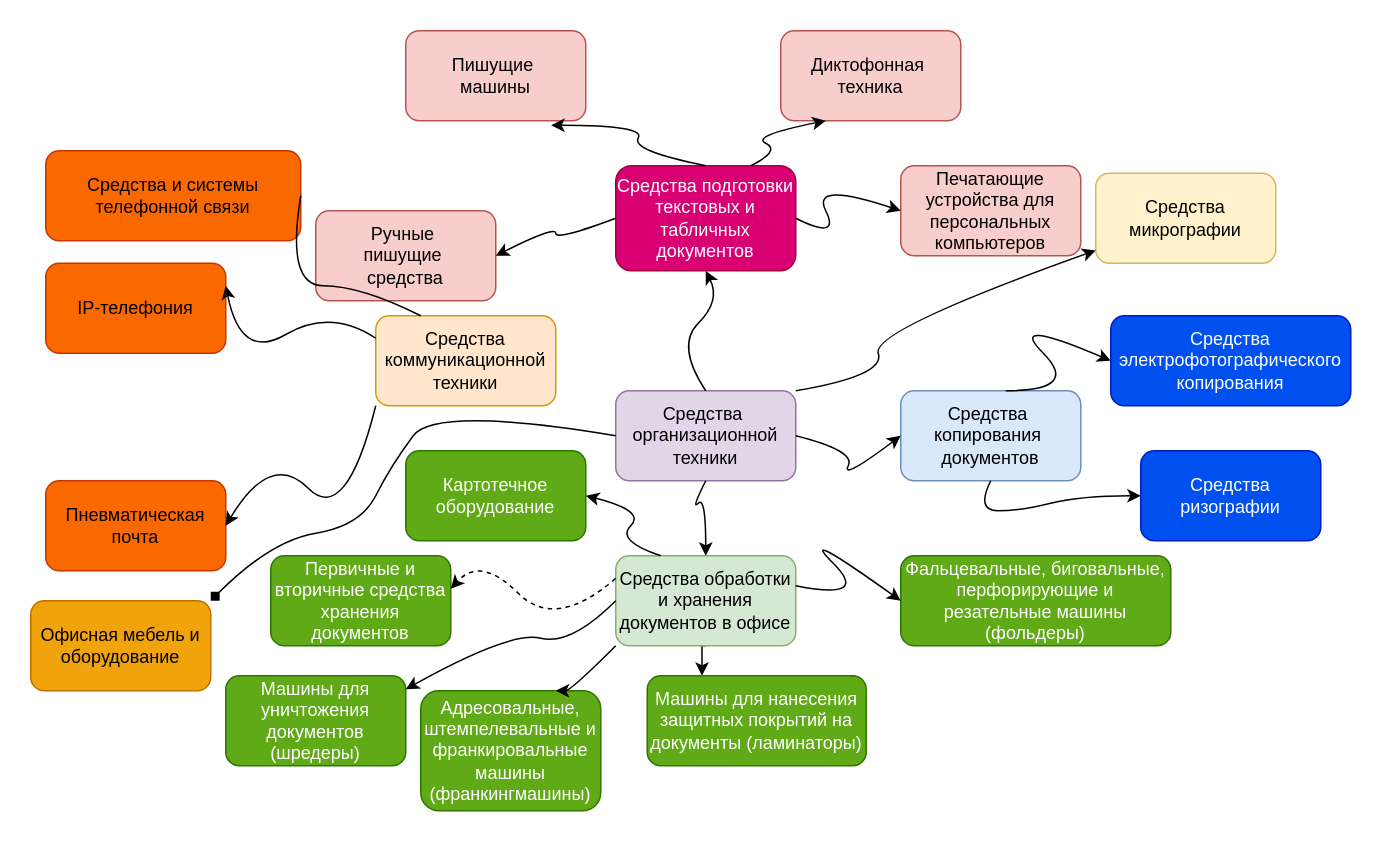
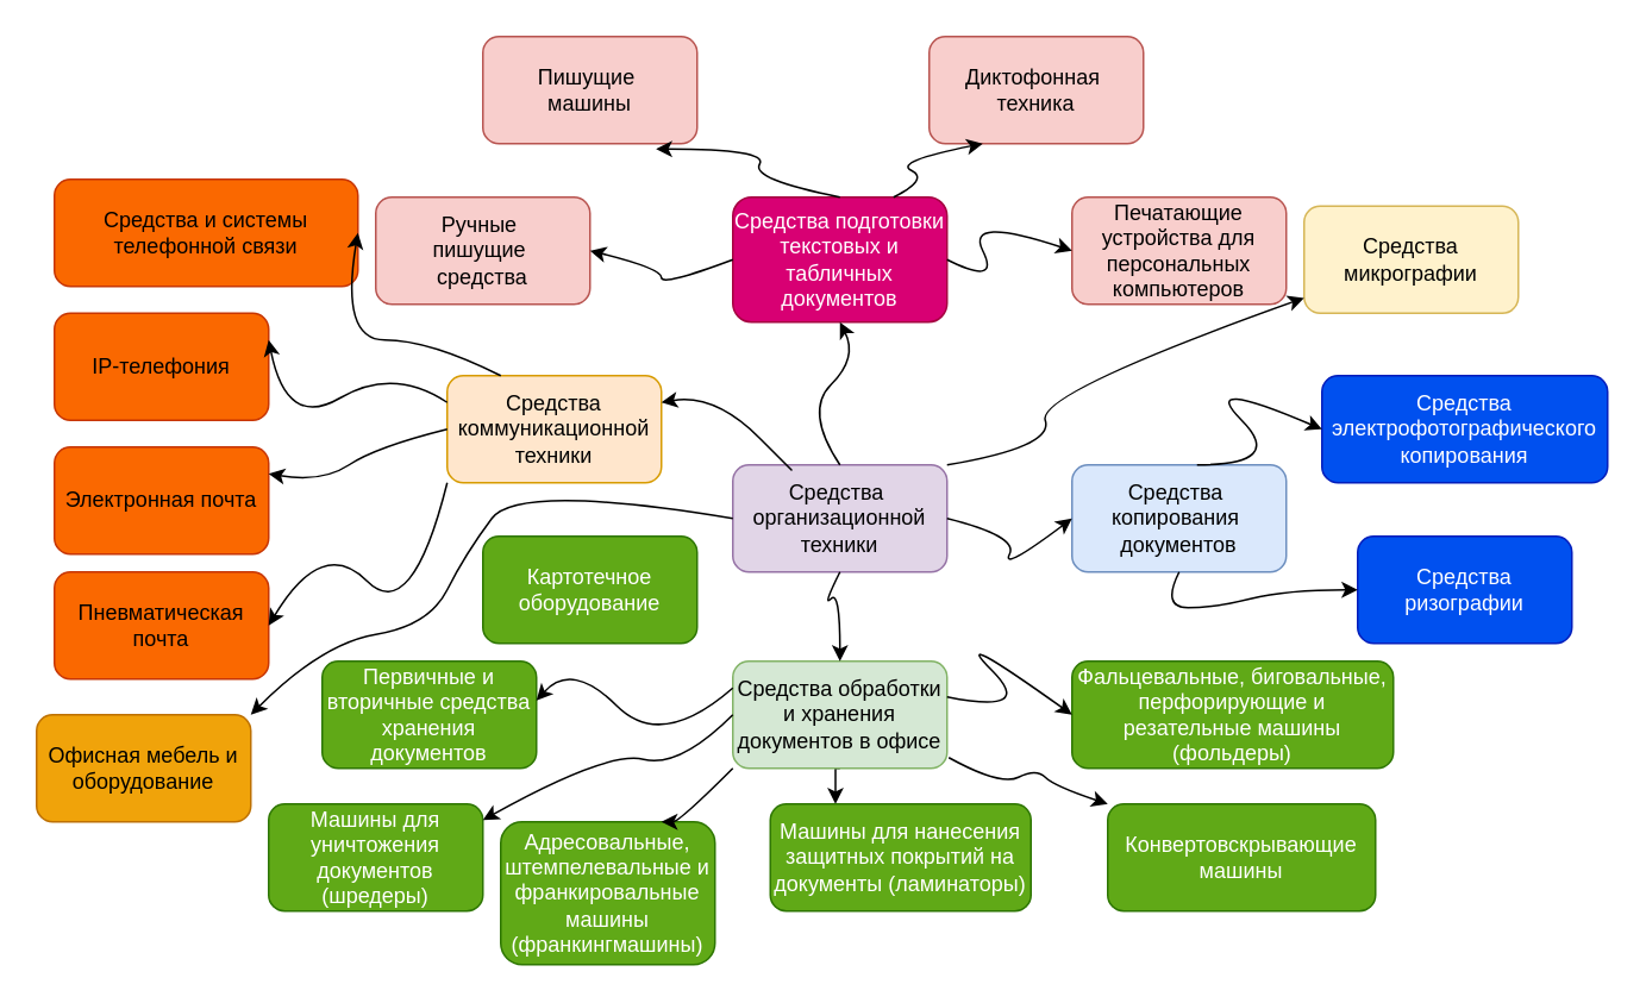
  <mxCell id="0" />
  <mxCell id="1" parent="0" />
  <mxCell id="2" value="Средства&amp;nbsp;&lt;br&gt;организационной&lt;br&gt;техники" style="rounded=1;whiteSpace=wrap;html=1;fillColor=#e1d5e7;strokeColor=#9673a6;" vertex="1" parent="1"><mxGeometry x="410" y="260" width="120" height="60" as="geometry" /></mxCell>
  <mxCell id="3" value="Средства подготовки текстовых и табличных документов" style="rounded=1;whiteSpace=wrap;html=1;fillColor=#d80073;strokeColor=#A50040;fontColor=#ffffff;" vertex="1" parent="1"><mxGeometry x="410" y="110" width="120" height="70" as="geometry" /></mxCell>
- <mxCell id="4" value="Ручные&amp;nbsp;&lt;br&gt;пишущие&amp;nbsp;&lt;br&gt;средства" style="rounded=1;whiteSpace=wrap;html=1;fillColor=#f8cecc;strokeColor=#b85450;" vertex="1" parent="1"><mxGeometry x="210" y="140" width="120" height="60" as="geometry" /></mxCell>
+ <mxCell id="4" value="Ручные&amp;nbsp;&lt;br&gt;пишущие&amp;nbsp;&lt;br&gt;средства" style="rounded=1;whiteSpace=wrap;html=1;fillColor=#f8cecc;strokeColor=#b85450;" vertex="1" parent="1"><mxGeometry x="210" y="110" width="120" height="60" as="geometry" /></mxCell>
  <mxCell id="5" value="Пишущие&amp;nbsp;&lt;br&gt;машины" style="rounded=1;whiteSpace=wrap;html=1;fillColor=#f8cecc;strokeColor=#b85450;" vertex="1" parent="1"><mxGeometry x="270" y="20" width="120" height="60" as="geometry" /></mxCell>
  <mxCell id="6" value="Диктофонная&amp;nbsp;&lt;br&gt;техника" style="rounded=1;whiteSpace=wrap;html=1;fillColor=#f8cecc;strokeColor=#b85450;" vertex="1" parent="1"><mxGeometry x="520" y="20" width="120" height="60" as="geometry" /></mxCell>
  <mxCell id="7" value="Печатающие устройства для персональных компьютеров" style="rounded=1;whiteSpace=wrap;html=1;fillColor=#f8cecc;strokeColor=#b85450;" vertex="1" parent="1"><mxGeometry x="600" y="110" width="120" height="60" as="geometry" /></mxCell>
  <mxCell id="8" value="Средства&amp;nbsp;&lt;br&gt;копирования&amp;nbsp;&lt;br&gt;документов" style="rounded=1;whiteSpace=wrap;html=1;fillColor=#dae8fc;strokeColor=#6c8ebf;" vertex="1" parent="1"><mxGeometry x="600" y="260" width="120" height="60" as="geometry" /></mxCell>
  <mxCell id="9" value="Средства электрофотографического копирования" style="rounded=1;whiteSpace=wrap;html=1;fillColor=#0050ef;fontColor=#ffffff;strokeColor=#001DBC;" vertex="1" parent="1"><mxGeometry x="740" y="210" width="160" height="60" as="geometry" /></mxCell>
  <mxCell id="10" value="Средства ризографии" style="rounded=1;whiteSpace=wrap;html=1;fillColor=#0050ef;fontColor=#ffffff;strokeColor=#001DBC;" vertex="1" parent="1"><mxGeometry x="760" y="300" width="120" height="60" as="geometry" /></mxCell>
  <mxCell id="11" value="Средства микрографии" style="rounded=1;whiteSpace=wrap;html=1;fillColor=#fff2cc;strokeColor=#d6b656;" vertex="1" parent="1"><mxGeometry x="730" y="115" width="120" height="60" as="geometry" /></mxCell>
  <mxCell id="12" style="edgeStyle=orthogonalEdgeStyle;rounded=0;orthogonalLoop=1;jettySize=auto;html=1;exitX=0.5;exitY=1;exitDx=0;exitDy=0;entryX=0.25;entryY=0;entryDx=0;entryDy=0;" edge="1" parent="1" source="13" target="16"><mxGeometry relative="1" as="geometry" /></mxCell>
  <mxCell id="13" value="Средства обработки и хранения документов в офисе" style="rounded=1;whiteSpace=wrap;html=1;fillColor=#d5e8d4;strokeColor=#82b366;" vertex="1" parent="1"><mxGeometry x="410" y="370" width="120" height="60" as="geometry" /></mxCell>
  <mxCell id="14" value="Фальцевальные, биговальные, перфорирующие и резательные машины (фольдеры)" style="rounded=1;whiteSpace=wrap;html=1;fillColor=#60a917;fontColor=#ffffff;strokeColor=#2D7600;" vertex="1" parent="1"><mxGeometry x="600" y="370" width="180" height="60" as="geometry" /></mxCell>
+ <mxCell id="15" value="Конвертовскрывающие машины" style="rounded=1;whiteSpace=wrap;html=1;fillColor=#60a917;fontColor=#ffffff;strokeColor=#2D7600;" vertex="1" parent="1"><mxGeometry x="620" y="450" width="150" height="60" as="geometry" /></mxCell>
  <mxCell id="16" value="Машины для нанесения защитных покрытий на документы (ламинаторы)" style="rounded=1;whiteSpace=wrap;html=1;fillColor=#60a917;fontColor=#ffffff;strokeColor=#2D7600;" vertex="1" parent="1"><mxGeometry x="431" y="450" width="146" height="60" as="geometry" /></mxCell>
  <mxCell id="17" value="Адресовальные, штемпелевальные и франкировальные машины (франкингмашины)" style="rounded=1;whiteSpace=wrap;html=1;fillColor=#60a917;fontColor=#ffffff;strokeColor=#2D7600;" vertex="1" parent="1"><mxGeometry x="280" y="460" width="120" height="80" as="geometry" /></mxCell>
  <mxCell id="18" value="Машины для уничтожения документов (шредеры)" style="rounded=1;whiteSpace=wrap;html=1;fillColor=#60a917;fontColor=#ffffff;strokeColor=#2D7600;" vertex="1" parent="1"><mxGeometry x="150" y="450" width="120" height="60" as="geometry" /></mxCell>
  <mxCell id="19" value="Первичные и вторичные средства хранения документов" style="rounded=1;whiteSpace=wrap;html=1;fillColor=#60a917;fontColor=#ffffff;strokeColor=#2D7600;" vertex="1" parent="1"><mxGeometry x="180" y="370" width="120" height="60" as="geometry" /></mxCell>
  <mxCell id="20" value="Картотечное оборудование" style="rounded=1;whiteSpace=wrap;html=1;fillColor=#60a917;fontColor=#ffffff;strokeColor=#2D7600;" vertex="1" parent="1"><mxGeometry x="270" y="300" width="120" height="60" as="geometry" /></mxCell>
  <mxCell id="21" value="" style="curved=1;endArrow=classic;html=1;rounded=0;exitX=0.5;exitY=0;exitDx=0;exitDy=0;entryX=0.5;entryY=1;entryDx=0;entryDy=0;" edge="1" parent="1" source="2" target="3"><mxGeometry width="50" height="50" relative="1" as="geometry"><mxPoint x="330" y="250" as="sourcePoint" /><mxPoint x="380" y="200" as="targetPoint" /><Array as="points"><mxPoint x="450" y="230" /><mxPoint x="480" y="200" /></Array></mxGeometry></mxCell>
  <mxCell id="22" value="" style="curved=1;endArrow=classic;html=1;rounded=0;exitX=0;exitY=0.5;exitDx=0;exitDy=0;entryX=1;entryY=0.5;entryDx=0;entryDy=0;" edge="1" parent="1" source="3" target="4"><mxGeometry width="50" height="50" relative="1" as="geometry"><mxPoint x="360" y="210" as="sourcePoint" /><mxPoint x="360" y="130" as="targetPoint" /><Array as="points"><mxPoint x="370" y="160" /><mxPoint x="370" y="150" /></Array></mxGeometry></mxCell>
  <mxCell id="23" value="" style="curved=1;endArrow=classic;html=1;rounded=0;exitX=0.5;exitY=0;exitDx=0;exitDy=0;entryX=0.808;entryY=1.05;entryDx=0;entryDy=0;entryPerimeter=0;" edge="1" parent="1" source="3" target="5"><mxGeometry width="50" height="50" relative="1" as="geometry"><mxPoint x="490" y="280" as="sourcePoint" /><mxPoint x="490" y="200" as="targetPoint" /><Array as="points"><mxPoint x="420" y="100" /><mxPoint x="430" y="83" /></Array></mxGeometry></mxCell>
  <mxCell id="24" value="" style="curved=1;endArrow=classic;html=1;rounded=0;entryX=0.25;entryY=1;entryDx=0;entryDy=0;exitX=0.75;exitY=0;exitDx=0;exitDy=0;" edge="1" parent="1" source="3" target="6"><mxGeometry width="50" height="50" relative="1" as="geometry"><mxPoint x="520" y="230" as="sourcePoint" /><mxPoint x="570" y="180" as="targetPoint" /><Array as="points"><mxPoint x="520" y="100" /><mxPoint x="500" y="90" /></Array></mxGeometry></mxCell>
  <mxCell id="25" value="" style="curved=1;endArrow=classic;html=1;rounded=0;entryX=0;entryY=0.5;entryDx=0;entryDy=0;exitX=1;exitY=0.5;exitDx=0;exitDy=0;" edge="1" parent="1" source="3" target="7"><mxGeometry width="50" height="50" relative="1" as="geometry"><mxPoint x="520" y="250" as="sourcePoint" /><mxPoint x="570" y="200" as="targetPoint" /><Array as="points"><mxPoint x="560" y="160" /><mxPoint x="540" y="120" /></Array></mxGeometry></mxCell>
  <mxCell id="26" value="" style="curved=1;endArrow=classic;html=1;rounded=0;exitX=1;exitY=0;exitDx=0;exitDy=0;" edge="1" parent="1" source="2" target="11"><mxGeometry width="50" height="50" relative="1" as="geometry"><mxPoint x="540" y="250" as="sourcePoint" /><mxPoint x="590" y="200" as="targetPoint" /><Array as="points"><mxPoint x="590" y="250" /><mxPoint x="580" y="220" /></Array></mxGeometry></mxCell>
  <mxCell id="27" value="" style="curved=1;endArrow=classic;html=1;rounded=0;entryX=0;entryY=0.5;entryDx=0;entryDy=0;exitX=1;exitY=0.5;exitDx=0;exitDy=0;" edge="1" parent="1" source="2" target="8"><mxGeometry width="50" height="50" relative="1" as="geometry"><mxPoint x="520" y="380" as="sourcePoint" /><mxPoint x="570" y="330" as="targetPoint" /><Array as="points"><mxPoint x="570" y="300" /><mxPoint x="560" y="320" /></Array></mxGeometry></mxCell>
  <mxCell id="28" value="" style="curved=1;endArrow=classic;html=1;rounded=0;entryX=0;entryY=0.5;entryDx=0;entryDy=0;" edge="1" parent="1" target="9"><mxGeometry width="50" height="50" relative="1" as="geometry"><mxPoint x="670" y="260" as="sourcePoint" /><mxPoint x="720" y="210" as="targetPoint" /><Array as="points"><mxPoint x="720" y="260" /><mxPoint x="670" y="210" /></Array></mxGeometry></mxCell>
  <mxCell id="29" value="" style="curved=1;endArrow=classic;html=1;rounded=0;exitX=0.5;exitY=1;exitDx=0;exitDy=0;" edge="1" parent="1" source="8" target="10"><mxGeometry width="50" height="50" relative="1" as="geometry"><mxPoint x="570" y="380" as="sourcePoint" /><mxPoint x="620" y="330" as="targetPoint" /><Array as="points"><mxPoint x="650" y="340" /><mxPoint x="680" y="340" /><mxPoint x="720" y="330" /></Array></mxGeometry></mxCell>
  <mxCell id="30" value="" style="curved=1;endArrow=classic;html=1;rounded=0;exitX=0.5;exitY=1;exitDx=0;exitDy=0;entryX=0.5;entryY=0;entryDx=0;entryDy=0;" edge="1" parent="1" source="2" target="13"><mxGeometry width="50" height="50" relative="1" as="geometry"><mxPoint x="470" y="380" as="sourcePoint" /><mxPoint x="520" y="330" as="targetPoint" /><Array as="points"><mxPoint x="460" y="340" /><mxPoint x="470" y="330" /></Array></mxGeometry></mxCell>
  <mxCell id="31" value="" style="curved=1;endArrow=classic;html=1;rounded=0;entryX=0;entryY=0.5;entryDx=0;entryDy=0;exitX=1;exitY=0.333;exitDx=0;exitDy=0;exitPerimeter=0;" edge="1" parent="1" source="13" target="14"><mxGeometry width="50" height="50" relative="1" as="geometry"><mxPoint x="530" y="400" as="sourcePoint" /><mxPoint x="580" y="350" as="targetPoint" /><Array as="points"><mxPoint x="580" y="400" /><mxPoint x="530" y="350" /></Array></mxGeometry></mxCell>
+ <mxCell id="32" value="" style="curved=1;endArrow=classic;html=1;rounded=0;exitX=1.008;exitY=0.9;exitDx=0;exitDy=0;exitPerimeter=0;entryX=0;entryY=0;entryDx=0;entryDy=0;" edge="1" parent="1" source="13" target="15"><mxGeometry width="50" height="50" relative="1" as="geometry"><mxPoint x="540" y="470" as="sourcePoint" /><mxPoint x="590" y="420" as="targetPoint" /><Array as="points"><mxPoint x="560" y="440" /><mxPoint x="580" y="430" /><mxPoint x="590" y="440" /></Array></mxGeometry></mxCell>
  <mxCell id="33" value="" style="curved=1;endArrow=classic;html=1;rounded=0;entryX=0.75;entryY=0;entryDx=0;entryDy=0;exitX=0;exitY=1;exitDx=0;exitDy=0;" edge="1" parent="1" source="13" target="17"><mxGeometry width="50" height="50" relative="1" as="geometry"><mxPoint x="330" y="460" as="sourcePoint" /><mxPoint x="380" y="410" as="targetPoint" /><Array as="points"><mxPoint x="380" y="460" /></Array></mxGeometry></mxCell>
  <mxCell id="34" value="" style="curved=1;endArrow=classic;html=1;rounded=0;exitX=0;exitY=0.5;exitDx=0;exitDy=0;entryX=1;entryY=0.15;entryDx=0;entryDy=0;entryPerimeter=0;" edge="1" parent="1" source="13" target="18"><mxGeometry width="50" height="50" relative="1" as="geometry"><mxPoint x="330" y="430" as="sourcePoint" /><mxPoint x="380" y="380" as="targetPoint" /><Array as="points"><mxPoint x="380" y="430" /><mxPoint x="340" y="420" /></Array></mxGeometry></mxCell>
- <mxCell id="35" value="" style="curved=1;endArrow=classic;html=1;rounded=0;entryX=1;entryY=0.367;entryDx=0;entryDy=0;entryPerimeter=0;exitX=0;exitY=0.25;exitDx=0;exitDy=0;dashed=1;" edge="1" parent="1" source="13" target="19"><mxGeometry width="50" height="50" relative="1" as="geometry"><mxPoint x="320" y="420" as="sourcePoint" /><mxPoint x="370" y="370" as="targetPoint" /><Array as="points"><mxPoint x="370" y="420" /><mxPoint x="320" y="370" /></Array></mxGeometry></mxCell>
- <mxCell id="36" value="" style="curved=1;endArrow=classic;html=1;rounded=0;entryX=1;entryY=0.5;entryDx=0;entryDy=0;exitX=0.25;exitY=0;exitDx=0;exitDy=0;" edge="1" parent="1" source="13" target="20"><mxGeometry width="50" height="50" relative="1" as="geometry"><mxPoint x="300" y="290" as="sourcePoint" /><mxPoint x="350" y="240" as="targetPoint" /><Array as="points"><mxPoint x="410" y="360" /><mxPoint x="430" y="340" /></Array></mxGeometry></mxCell>
+ <mxCell id="35" value="" style="curved=1;endArrow=classic;html=1;rounded=0;entryX=1;entryY=0.367;entryDx=0;entryDy=0;entryPerimeter=0;exitX=0;exitY=0.25;exitDx=0;exitDy=0;" edge="1" parent="1" source="13" target="19"><mxGeometry width="50" height="50" relative="1" as="geometry"><mxPoint x="320" y="420" as="sourcePoint" /><mxPoint x="370" y="370" as="targetPoint" /><Array as="points"><mxPoint x="370" y="420" /><mxPoint x="320" y="370" /></Array></mxGeometry></mxCell>
  <mxCell id="37" value="Средства коммуникационной техники" style="rounded=1;whiteSpace=wrap;html=1;fillColor=#ffe6cc;strokeColor=#d79b00;" vertex="1" parent="1"><mxGeometry x="250" y="210" width="120" height="60" as="geometry" /></mxCell>
  <mxCell id="38" value="Средства и системы телефонной связи" style="rounded=1;whiteSpace=wrap;html=1;fillColor=#fa6800;fontColor=#000000;strokeColor=#C73500;" vertex="1" parent="1"><mxGeometry x="30" y="100" width="170" height="60" as="geometry" /></mxCell>
  <mxCell id="39" value="IР-телефония" style="rounded=1;whiteSpace=wrap;html=1;fillColor=#fa6800;fontColor=#000000;strokeColor=#C73500;" vertex="1" parent="1"><mxGeometry x="30" y="175" width="120" height="60" as="geometry" /></mxCell>
+ <mxCell id="40" value="Электронная почта" style="rounded=1;whiteSpace=wrap;html=1;fillColor=#fa6800;fontColor=#000000;strokeColor=#C73500;" vertex="1" parent="1"><mxGeometry x="30" y="250" width="120" height="60" as="geometry" /></mxCell>
  <mxCell id="41" value="Пневматическая почта" style="rounded=1;whiteSpace=wrap;html=1;fillColor=#fa6800;fontColor=#000000;strokeColor=#C73500;" vertex="1" parent="1"><mxGeometry x="30" y="320" width="120" height="60" as="geometry" /></mxCell>
- <mxCell id="42" value="" style="curved=1;endArrow=none;html=1;rounded=0;entryX=1;entryY=0.5;entryDx=0;entryDy=0;exitX=0.25;exitY=0;exitDx=0;exitDy=0;" edge="1" parent="1" source="37" target="38"><mxGeometry width="50" height="50" relative="1" as="geometry"><mxPoint x="190" y="240" as="sourcePoint" /><mxPoint x="240" y="190" as="targetPoint" /><Array as="points"><mxPoint x="240" y="190" /><mxPoint x="190" y="190" /></Array></mxGeometry></mxCell>
+ <mxCell id="42" value="" style="curved=1;endArrow=classic;html=1;rounded=0;entryX=1;entryY=0.5;entryDx=0;entryDy=0;exitX=0.25;exitY=0;exitDx=0;exitDy=0;" edge="1" parent="1" source="37" target="38"><mxGeometry width="50" height="50" relative="1" as="geometry"><mxPoint x="190" y="240" as="sourcePoint" /><mxPoint x="240" y="190" as="targetPoint" /><Array as="points"><mxPoint x="240" y="190" /><mxPoint x="190" y="190" /></Array></mxGeometry></mxCell>
  <mxCell id="43" value="" style="curved=1;endArrow=classic;html=1;rounded=0;entryX=1;entryY=0.25;entryDx=0;entryDy=0;exitX=0;exitY=0.25;exitDx=0;exitDy=0;" edge="1" parent="1" source="37" target="39"><mxGeometry width="50" height="50" relative="1" as="geometry"><mxPoint x="160" y="290" as="sourcePoint" /><mxPoint x="210" y="240" as="targetPoint" /><Array as="points"><mxPoint x="220" y="205" /><mxPoint x="160" y="240" /></Array></mxGeometry></mxCell>
+ <mxCell id="44" value="" style="curved=1;endArrow=classic;html=1;rounded=0;entryX=1;entryY=0.25;entryDx=0;entryDy=0;exitX=0;exitY=0.5;exitDx=0;exitDy=0;" edge="1" parent="1" source="37" target="40"><mxGeometry width="50" height="50" relative="1" as="geometry"><mxPoint x="180" y="320" as="sourcePoint" /><mxPoint x="230" y="270" as="targetPoint" /><Array as="points"><mxPoint x="210" y="250" /><mxPoint x="180" y="270" /></Array></mxGeometry></mxCell>
  <mxCell id="45" value="" style="curved=1;endArrow=classic;html=1;rounded=0;entryX=1;entryY=0.5;entryDx=0;entryDy=0;exitX=0;exitY=1;exitDx=0;exitDy=0;" edge="1" parent="1" source="37" target="41"><mxGeometry width="50" height="50" relative="1" as="geometry"><mxPoint x="180" y="350" as="sourcePoint" /><mxPoint x="230" y="300" as="targetPoint" /><Array as="points"><mxPoint x="230" y="350" /><mxPoint x="180" y="300" /></Array></mxGeometry></mxCell>
+ <mxCell id="46" value="" style="curved=1;endArrow=classic;html=1;rounded=0;entryX=1;entryY=0.25;entryDx=0;entryDy=0;exitX=0.25;exitY=0;exitDx=0;exitDy=0;" edge="1" parent="1" source="2" target="37"><mxGeometry width="50" height="50" relative="1" as="geometry"><mxPoint x="400" y="270" as="sourcePoint" /><mxPoint x="450" y="220" as="targetPoint" /><Array as="points"><mxPoint x="450" y="270" /><mxPoint x="400" y="220" /></Array></mxGeometry></mxCell>
  <mxCell id="47" value="Офисная мебель и оборудование" style="rounded=1;whiteSpace=wrap;html=1;fillColor=#f0a30a;fontColor=#000000;strokeColor=#BD7000;" vertex="1" parent="1"><mxGeometry x="20" y="400" width="120" height="60" as="geometry" /></mxCell>
- <mxCell id="48" value="" style="curved=1;endArrow=diamond;html=1;rounded=0;entryX=1;entryY=0;entryDx=0;entryDy=0;exitX=0;exitY=0.5;exitDx=0;exitDy=0;" edge="1" parent="1" source="2" target="47"><mxGeometry width="50" height="50" relative="1" as="geometry"><mxPoint x="230" y="380" as="sourcePoint" /><mxPoint x="280" y="330" as="targetPoint" /><Array as="points"><mxPoint x="290" y="270" /><mxPoint x="260" y="310" /><mxPoint x="240" y="350" /><mxPoint x="180" y="360" /></Array></mxGeometry></mxCell>
+ <mxCell id="48" value="" style="curved=1;endArrow=classic;html=1;rounded=0;entryX=1;entryY=0;entryDx=0;entryDy=0;exitX=0;exitY=0.5;exitDx=0;exitDy=0;" edge="1" parent="1" source="2" target="47"><mxGeometry width="50" height="50" relative="1" as="geometry"><mxPoint x="230" y="380" as="sourcePoint" /><mxPoint x="280" y="330" as="targetPoint" /><Array as="points"><mxPoint x="290" y="270" /><mxPoint x="260" y="310" /><mxPoint x="240" y="350" /><mxPoint x="180" y="360" /></Array></mxGeometry></mxCell>
